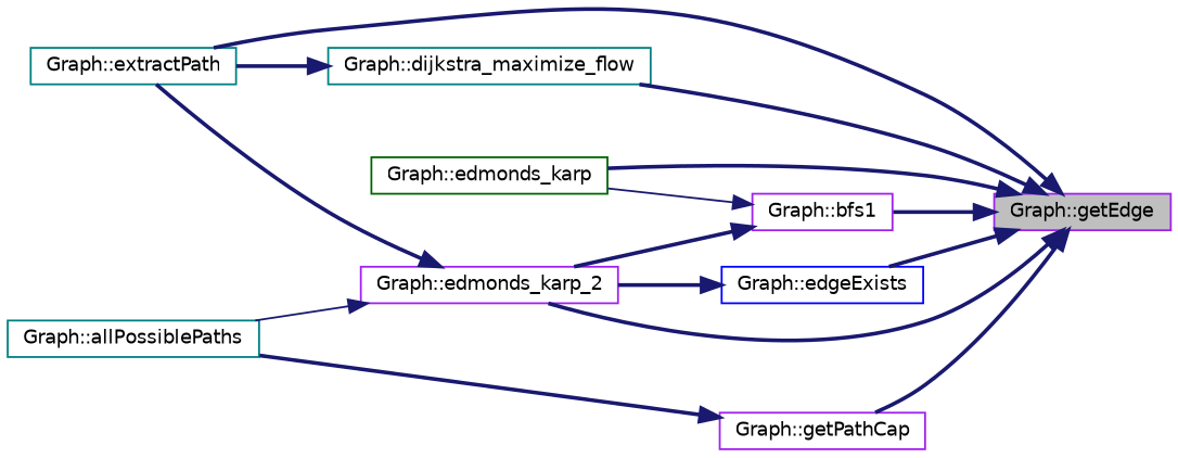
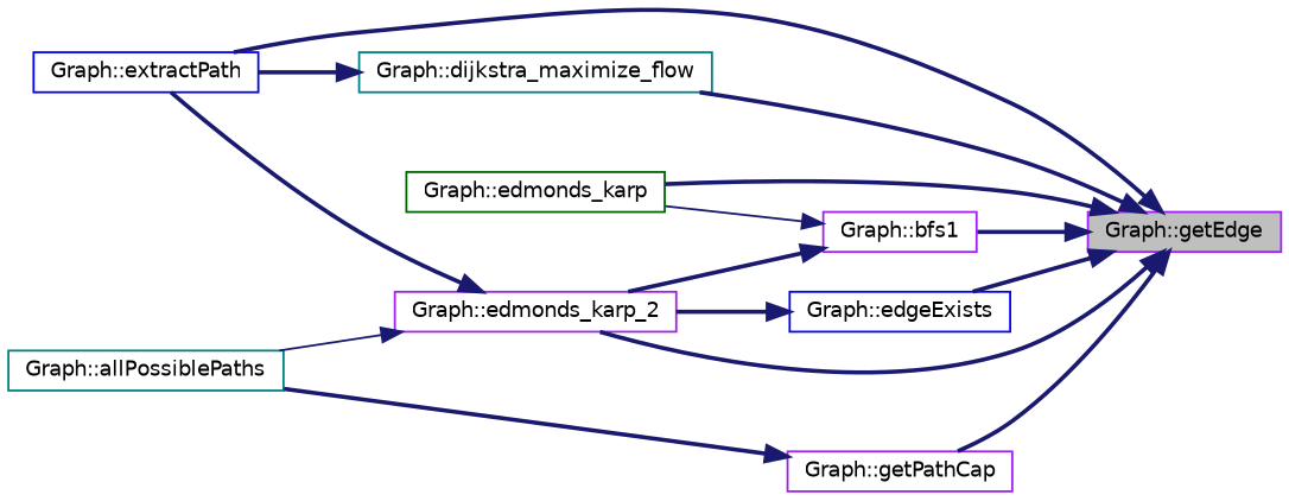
  digraph {
    rankdir=RL
    node [color=purple fillcolor=white fontname=Helvetica fontsize=10 shape=record style=filled]
    edge [color=midnightblue dir=back fontname=Helvetica fontsize=10 labelfontname=Helvetica labelfontsize=10 style=bold]
    n1 [fillcolor=grey75 fontcolor=black height=0.2 label="Graph::getEdge" width=0.4]
    n2 [height=0.2 label="Graph::bfs1" width=0.4]
    n3 [color=darkgreen height=0.2 label="Graph::edmonds_karp" width=0.4]
    n4 [height=0.2 label="Graph::edmonds_karp_2" width=0.4]
-   n5 [color=teal height=0.2 label="Graph::extractPath" width=0.4]
+   n5 [color=blue height=0.2 label="Graph::extractPath" width=0.4]
    n6 [color=teal height=0.2 label="Graph::dijkstra_maximize_flow" width=0.4]
    n7 [color=blue height=0.2 label="Graph::edgeExists" width=0.4]
    n8 [height=0.2 label="Graph::getPathCap" width=0.4]
    n9 [color=teal height=0.2 label="Graph::allPossiblePaths" width=0.4]
    n1 -> n2
    n1 -> n3
    n1 -> n4
    n1 -> n5
    n1 -> n6
    n1 -> n7
    n1 -> n8
    n2 -> n3 [style=solid]
    n2 -> n4
    n4 -> n5
    n4 -> n9 [style=solid]
    n6 -> n5
    n7 -> n4
    n8 -> n9
  }
